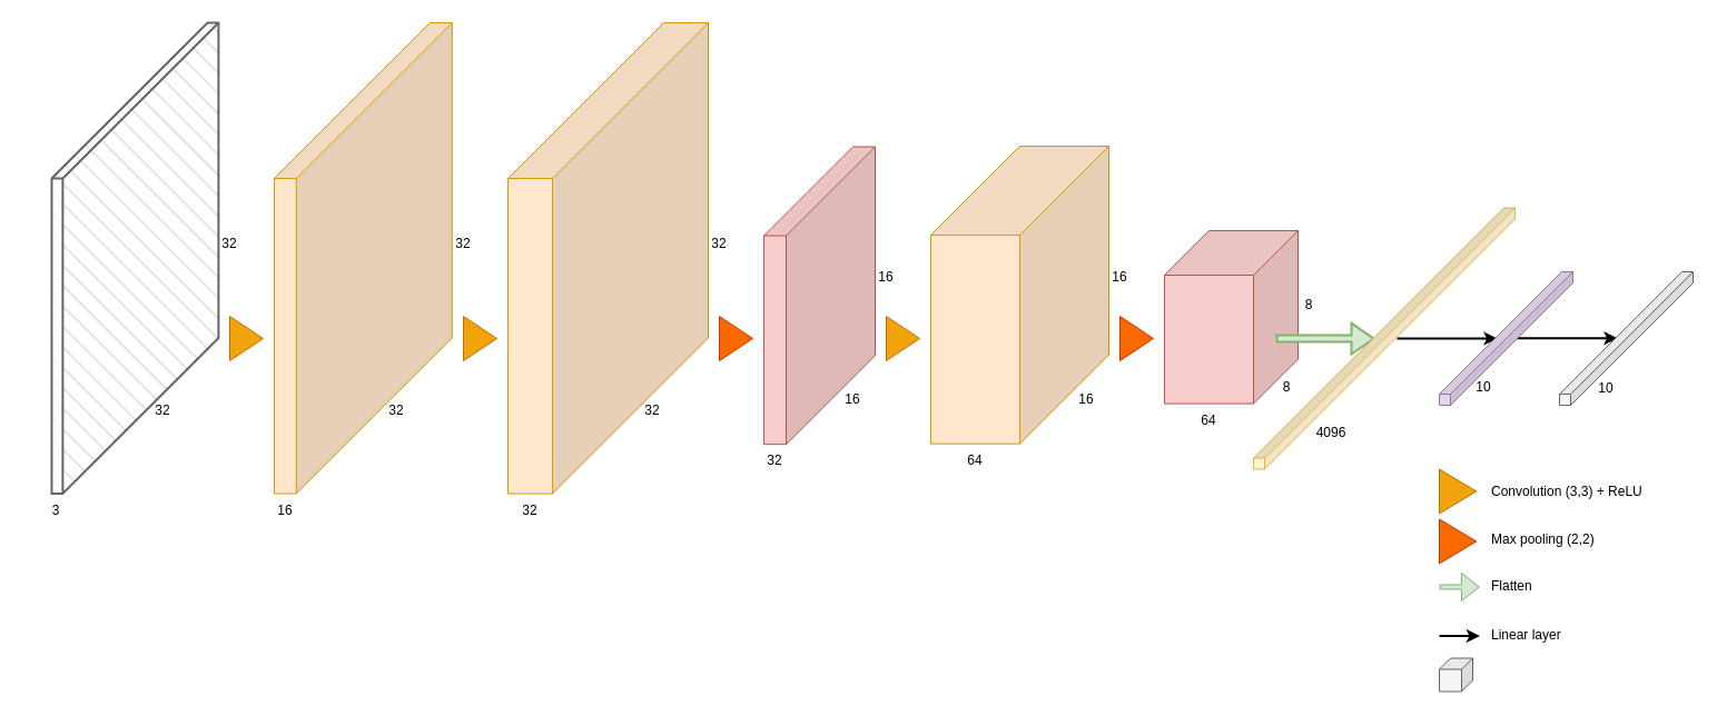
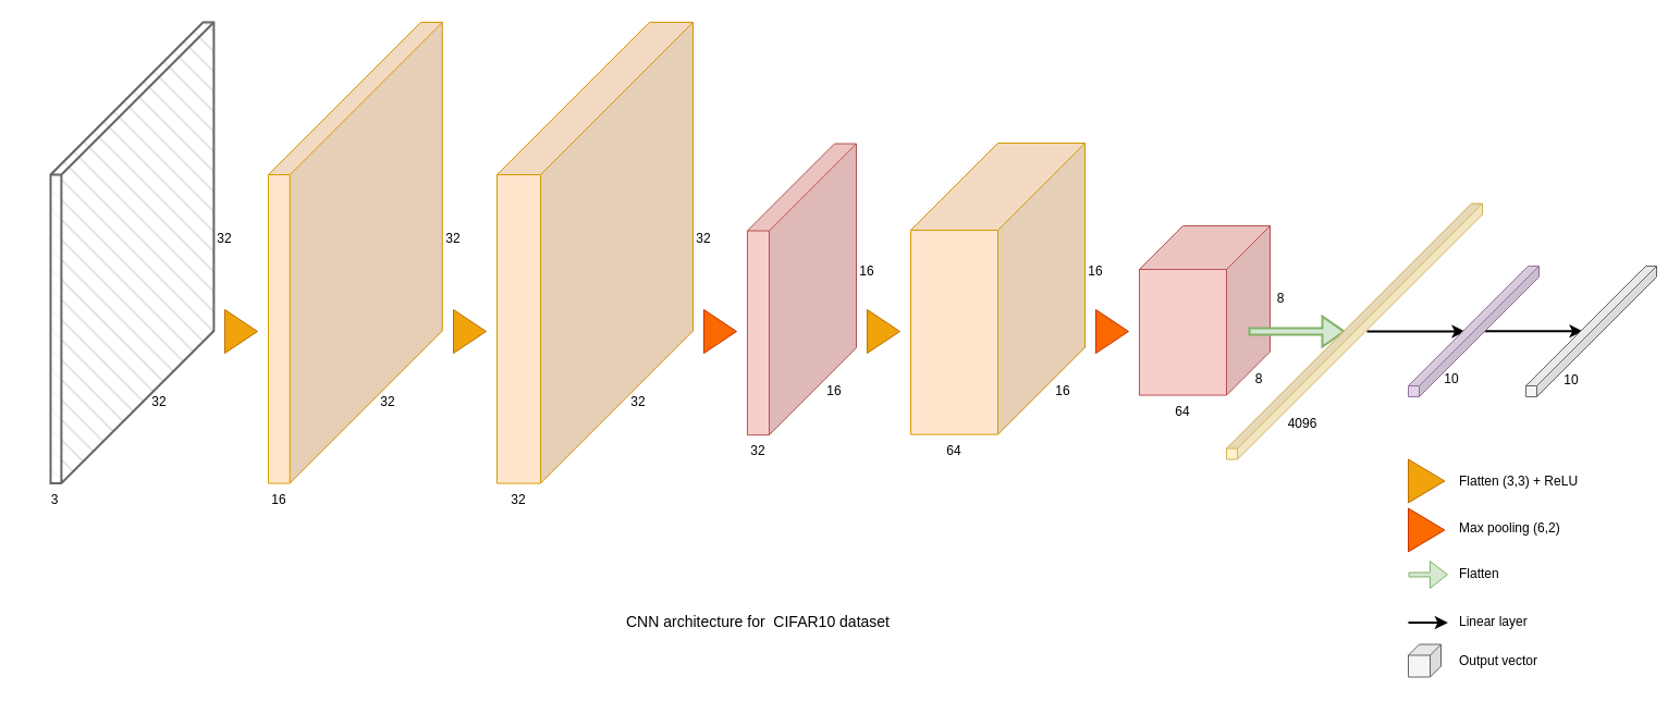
  <mxCell id="0" />
  <mxCell id="1" parent="0" />
  <mxCell id="2" value="" style="shape=cube;whiteSpace=wrap;html=1;boundedLbl=1;backgroundOutline=1;darkOpacity=0.05;darkOpacity2=0.1;flipH=1;flipV=0;size=40;fillColor=#f8cecc;strokeColor=#b85450;" vertex="1" parent="1"><mxGeometry x="1046" y="207" width="120" height="155.58" as="geometry" /></mxCell>
  <mxCell id="3" style="edgeStyle=orthogonalEdgeStyle;rounded=0;orthogonalLoop=1;jettySize=auto;html=1;strokeWidth=2;" edge="1" parent="1"><mxGeometry relative="1" as="geometry"><mxPoint x="1363" y="303.76" as="sourcePoint" /><mxPoint x="1453" y="303.76" as="targetPoint" /></mxGeometry></mxCell>
  <mxCell id="4" value="" style="shape=cube;whiteSpace=wrap;html=1;boundedLbl=1;backgroundOutline=1;darkOpacity=0.05;darkOpacity2=0.1;flipH=1;flipV=0;size=140;fillColor=#f5f5f5;strokeColor=#666666;fontColor=#333333;fillStyle=hatch;strokeWidth=2;" vertex="1" parent="1"><mxGeometry x="46" y="20.03" width="149.91" height="423.53" as="geometry" /></mxCell>
  <mxCell id="5" value="" style="shape=cube;whiteSpace=wrap;html=1;boundedLbl=1;backgroundOutline=1;darkOpacity=0.05;darkOpacity2=0.1;flipH=1;flipV=0;size=140;fillColor=#ffe6cc;strokeColor=#d79b00;" vertex="1" parent="1"><mxGeometry x="246" y="20.03" width="159.79" height="423.53" as="geometry" /></mxCell>
  <mxCell id="6" value="" style="shape=cube;whiteSpace=wrap;html=1;boundedLbl=1;backgroundOutline=1;darkOpacity=0.05;darkOpacity2=0.1;flipH=1;flipV=0;size=140;fillColor=#ffe6cc;strokeColor=#d79b00;" vertex="1" parent="1"><mxGeometry x="456" y="20.03" width="180" height="423.53" as="geometry" /></mxCell>
  <mxCell id="7" value="" style="shape=cube;whiteSpace=wrap;html=1;boundedLbl=1;backgroundOutline=1;darkOpacity=0.05;darkOpacity2=0.1;flipH=1;flipV=0;size=80;fillColor=#f8cecc;strokeColor=#b85450;" vertex="1" parent="1"><mxGeometry x="686" y="131.53" width="100" height="267.64" as="geometry" /></mxCell>
  <mxCell id="8" value="" style="shape=cube;whiteSpace=wrap;html=1;boundedLbl=1;backgroundOutline=1;darkOpacity=0.05;darkOpacity2=0.1;flipH=1;flipV=0;size=80;fillColor=#ffe6cc;strokeColor=#d79b00;" vertex="1" parent="1"><mxGeometry x="836" y="131" width="160" height="267.64" as="geometry" /></mxCell>
- <mxCell id="9" value="Convolution (3,3) + ReLU" style="text;html=1;strokeColor=none;fillColor=none;align=left;verticalAlign=middle;whiteSpace=wrap;rounded=0;" vertex="1" parent="1"><mxGeometry x="1338" y="426.5" width="150" height="30" as="geometry" /></mxCell>
- <mxCell id="10" value="Max pooling (2,2)" style="text;html=1;strokeColor=none;fillColor=none;align=left;verticalAlign=middle;whiteSpace=wrap;rounded=0;" vertex="1" parent="1"><mxGeometry x="1338" y="470.03" width="100" height="30" as="geometry" /></mxCell>
+ <mxCell id="9" value="Flatten (3,3) + ReLU" style="text;html=1;strokeColor=none;fillColor=none;align=left;verticalAlign=middle;whiteSpace=wrap;rounded=0;" vertex="1" parent="1"><mxGeometry x="1338" y="426.5" width="150" height="30" as="geometry" /></mxCell>
+ <mxCell id="10" value="Max pooling (6,2)" style="text;html=1;strokeColor=none;fillColor=none;align=left;verticalAlign=middle;whiteSpace=wrap;rounded=0;" vertex="1" parent="1"><mxGeometry x="1338" y="470.03" width="100" height="30" as="geometry" /></mxCell>
  <mxCell id="11" value="Flatten" style="text;html=1;strokeColor=none;fillColor=none;align=left;verticalAlign=middle;whiteSpace=wrap;rounded=0;" vertex="1" parent="1"><mxGeometry x="1338" y="512.08" width="80" height="30" as="geometry" /></mxCell>
  <mxCell id="12" value="Linear layer" style="text;html=1;strokeColor=none;fillColor=none;align=left;verticalAlign=middle;whiteSpace=wrap;rounded=0;" vertex="1" parent="1"><mxGeometry x="1338" y="555.5" width="80" height="30" as="geometry" /></mxCell>
+ <mxCell id="13" value="Output vector" style="text;html=1;strokeColor=none;fillColor=none;align=left;verticalAlign=middle;whiteSpace=wrap;rounded=0;" vertex="1" parent="1"><mxGeometry x="1338" y="591.5" width="80" height="30" as="geometry" /></mxCell>
  <mxCell id="14" value="" style="shape=cube;whiteSpace=wrap;html=1;boundedLbl=1;backgroundOutline=1;darkOpacity=0.05;darkOpacity2=0.1;flipH=1;size=10;fillColor=#f5f5f5;strokeColor=#666666;fontColor=#333333;" vertex="1" parent="1"><mxGeometry x="1293" y="591.5" width="30" height="30" as="geometry" /></mxCell>
  <mxCell id="15" value="" style="triangle;whiteSpace=wrap;html=1;fillColor=#f0a30a;fontColor=#000000;strokeColor=#BD7000;" vertex="1" parent="1"><mxGeometry x="206" y="284" width="30" height="40" as="geometry" /></mxCell>
  <mxCell id="16" value="" style="triangle;whiteSpace=wrap;html=1;fillColor=#f0a30a;fontColor=#000000;strokeColor=#BD7000;" vertex="1" parent="1"><mxGeometry x="416" y="284" width="30" height="40" as="geometry" /></mxCell>
  <mxCell id="17" value="" style="triangle;whiteSpace=wrap;html=1;fillColor=#fa6800;strokeColor=#C73500;fontColor=#000000;" vertex="1" parent="1"><mxGeometry x="646" y="284" width="30" height="40" as="geometry" /></mxCell>
  <mxCell id="18" value="" style="triangle;whiteSpace=wrap;html=1;fillColor=#f0a30a;fontColor=#000000;strokeColor=#BD7000;" vertex="1" parent="1"><mxGeometry x="796" y="284" width="30" height="40" as="geometry" /></mxCell>
  <mxCell id="19" value="" style="triangle;whiteSpace=wrap;html=1;fillColor=#fa6800;fontColor=#000000;strokeColor=#C73500;" vertex="1" parent="1"><mxGeometry x="1006" y="284" width="30" height="40" as="geometry" /></mxCell>
  <mxCell id="20" style="edgeStyle=orthogonalEdgeStyle;rounded=0;orthogonalLoop=1;jettySize=auto;html=1;strokeWidth=2;" edge="1" parent="1"><mxGeometry relative="1" as="geometry"><mxPoint x="1255" y="304" as="sourcePoint" /><mxPoint x="1345" y="304" as="targetPoint" /></mxGeometry></mxCell>
  <mxCell id="21" value="" style="shape=cube;whiteSpace=wrap;html=1;boundedLbl=1;backgroundOutline=1;darkOpacity=0.05;darkOpacity2=0.1;flipH=1;flipV=0;size=110;fillColor=#f5f5f5;strokeColor=#666666;fontColor=#333333;" vertex="1" parent="1"><mxGeometry x="1401" y="244" width="120" height="120" as="geometry" /></mxCell>
  <mxCell id="22" value="" style="shape=cube;whiteSpace=wrap;html=1;boundedLbl=1;backgroundOutline=1;darkOpacity=0.05;darkOpacity2=0.1;flipH=1;flipV=0;size=110;fillColor=#e1d5e7;strokeColor=#9673a6;" vertex="1" parent="1"><mxGeometry x="1293" y="244" width="120" height="120" as="geometry" /></mxCell>
  <mxCell id="23" value="16" style="text;html=1;strokeColor=none;fillColor=none;align=center;verticalAlign=middle;whiteSpace=wrap;rounded=0;" vertex="1" parent="1"><mxGeometry x="226" y="443.56" width="60" height="30" as="geometry" /></mxCell>
  <mxCell id="24" value="32" style="text;html=1;strokeColor=none;fillColor=none;align=center;verticalAlign=middle;whiteSpace=wrap;rounded=0;" vertex="1" parent="1"><mxGeometry x="446" y="443.56" width="60" height="30" as="geometry" /></mxCell>
  <mxCell id="25" value="32" style="text;html=1;strokeColor=none;fillColor=none;align=center;verticalAlign=middle;whiteSpace=wrap;rounded=0;" vertex="1" parent="1"><mxGeometry x="666" y="399.17" width="60" height="30" as="geometry" /></mxCell>
  <mxCell id="26" value="64" style="text;html=1;strokeColor=none;fillColor=none;align=center;verticalAlign=middle;whiteSpace=wrap;rounded=0;" vertex="1" parent="1"><mxGeometry x="846" y="399.17" width="60" height="30" as="geometry" /></mxCell>
  <mxCell id="27" value="64" style="text;html=1;strokeColor=none;fillColor=none;align=center;verticalAlign=middle;whiteSpace=wrap;rounded=0;" vertex="1" parent="1"><mxGeometry x="1056" y="362.58" width="60" height="30" as="geometry" /></mxCell>
  <mxCell id="28" value="32" style="text;html=1;strokeColor=none;fillColor=none;align=center;verticalAlign=middle;whiteSpace=wrap;rounded=0;" vertex="1" parent="1"><mxGeometry x="176" y="204" width="60" height="30" as="geometry" /></mxCell>
  <mxCell id="29" value="32" style="text;html=1;strokeColor=none;fillColor=none;align=center;verticalAlign=middle;whiteSpace=wrap;rounded=0;" vertex="1" parent="1"><mxGeometry x="386" y="204" width="60" height="30" as="geometry" /></mxCell>
  <mxCell id="30" value="32" style="text;html=1;strokeColor=none;fillColor=none;align=center;verticalAlign=middle;whiteSpace=wrap;rounded=0;" vertex="1" parent="1"><mxGeometry x="616" y="204" width="60" height="30" as="geometry" /></mxCell>
  <mxCell id="31" value="16" style="text;html=1;strokeColor=none;fillColor=none;align=center;verticalAlign=middle;whiteSpace=wrap;rounded=0;" vertex="1" parent="1"><mxGeometry x="766" y="234" width="60" height="30" as="geometry" /></mxCell>
  <mxCell id="32" value="16" style="text;html=1;strokeColor=none;fillColor=none;align=center;verticalAlign=middle;whiteSpace=wrap;rounded=0;" vertex="1" parent="1"><mxGeometry x="976" y="234" width="60" height="30" as="geometry" /></mxCell>
  <mxCell id="33" value="8" style="text;html=1;strokeColor=none;fillColor=none;align=center;verticalAlign=middle;whiteSpace=wrap;rounded=0;" vertex="1" parent="1"><mxGeometry x="1146" y="259" width="60" height="30" as="geometry" /></mxCell>
  <mxCell id="34" value="32" style="text;html=1;strokeColor=none;fillColor=none;align=center;verticalAlign=middle;whiteSpace=wrap;rounded=0;" vertex="1" parent="1"><mxGeometry x="116" y="354" width="60" height="30" as="geometry" /></mxCell>
  <mxCell id="35" value="32" style="text;html=1;strokeColor=none;fillColor=none;align=center;verticalAlign=middle;whiteSpace=wrap;rounded=0;" vertex="1" parent="1"><mxGeometry x="326" y="354" width="60" height="30" as="geometry" /></mxCell>
  <mxCell id="36" value="32" style="text;html=1;strokeColor=none;fillColor=none;align=center;verticalAlign=middle;whiteSpace=wrap;rounded=0;" vertex="1" parent="1"><mxGeometry x="556" y="354" width="60" height="30" as="geometry" /></mxCell>
  <mxCell id="37" value="16" style="text;html=1;strokeColor=none;fillColor=none;align=center;verticalAlign=middle;whiteSpace=wrap;rounded=0;" vertex="1" parent="1"><mxGeometry x="736" y="344" width="60" height="30" as="geometry" /></mxCell>
  <mxCell id="38" value="16" style="text;html=1;strokeColor=none;fillColor=none;align=center;verticalAlign=middle;whiteSpace=wrap;rounded=0;" vertex="1" parent="1"><mxGeometry x="946" y="344" width="60" height="30" as="geometry" /></mxCell>
  <mxCell id="39" value="8" style="text;html=1;strokeColor=none;fillColor=none;align=center;verticalAlign=middle;whiteSpace=wrap;rounded=0;" vertex="1" parent="1"><mxGeometry x="1126" y="332.58" width="60" height="30" as="geometry" /></mxCell>
  <mxCell id="40" value="3" style="text;html=1;strokeColor=none;fillColor=none;align=center;verticalAlign=middle;whiteSpace=wrap;rounded=0;" vertex="1" parent="1"><mxGeometry x="20" y="443.56" width="60" height="30" as="geometry" /></mxCell>
  <mxCell id="41" value="10" style="text;html=1;strokeColor=none;fillColor=none;align=center;verticalAlign=middle;whiteSpace=wrap;rounded=0;" vertex="1" parent="1"><mxGeometry x="1413" y="334" width="60" height="30" as="geometry" /></mxCell>
  <mxCell id="42" value="10" style="text;html=1;strokeColor=none;fillColor=none;align=center;verticalAlign=middle;whiteSpace=wrap;rounded=0;" vertex="1" parent="1"><mxGeometry x="1303" y="332.58" width="60" height="30" as="geometry" /></mxCell>
  <mxCell id="43" value="4096" style="text;html=1;strokeColor=none;fillColor=none;align=center;verticalAlign=middle;whiteSpace=wrap;rounded=0;" vertex="1" parent="1"><mxGeometry x="1166" y="374" width="60" height="30" as="geometry" /></mxCell>
  <mxCell id="44" value="" style="triangle;whiteSpace=wrap;html=1;fillColor=#f0a30a;fontColor=#000000;strokeColor=#BD7000;" vertex="1" parent="1"><mxGeometry x="1292.998" y="421.5" width="33.358" height="39.879" as="geometry" /></mxCell>
  <mxCell id="45" value="" style="triangle;whiteSpace=wrap;html=1;fillColor=#fa6800;fontColor=#000000;strokeColor=#C73500;" vertex="1" parent="1"><mxGeometry x="1292.998" y="466.5" width="33.358" height="39.879" as="geometry" /></mxCell>
  <mxCell id="46" value="" style="html=1;labelBackgroundColor=#ffffff;endArrow=classic;endFill=1;jettySize=auto;orthogonalLoop=1;strokeWidth=2;fontSize=14;rounded=0;exitX=0.502;exitY=0.47;exitDx=0;exitDy=0;exitPerimeter=0;shape=flexArrow;fillColor=#d5e8d4;strokeColor=#82b366;width=5;" edge="1" parent="1"><mxGeometry width="60" height="60" relative="1" as="geometry"><mxPoint x="1146" y="304" as="sourcePoint" /><mxPoint x="1235" y="304.12" as="targetPoint" /></mxGeometry></mxCell>
  <mxCell id="47" value="" style="shape=cube;whiteSpace=wrap;html=1;boundedLbl=1;backgroundOutline=1;darkOpacity=0.05;darkOpacity2=0.1;flipH=0;flipV=0;size=225;fillColor=#fff2cc;strokeColor=#d6b656;direction=south;" vertex="1" parent="1"><mxGeometry x="1126" y="186.5" width="235" height="235" as="geometry" /></mxCell>
  <mxCell id="48" value="" style="html=1;labelBackgroundColor=#ffffff;endArrow=classic;endFill=1;jettySize=auto;orthogonalLoop=1;strokeWidth=1;fontSize=14;rounded=0;shape=flexArrow;fillColor=#d5e8d4;strokeColor=#82b366;width=4;endSize=5;" edge="1" parent="1"><mxGeometry width="60" height="60" relative="1" as="geometry"><mxPoint x="1293" y="527.5" as="sourcePoint" /><mxPoint x="1329.43" y="527.43" as="targetPoint" /></mxGeometry></mxCell>
  <mxCell id="49" style="edgeStyle=orthogonalEdgeStyle;rounded=0;orthogonalLoop=1;jettySize=auto;html=1;strokeWidth=2;" edge="1" parent="1"><mxGeometry relative="1" as="geometry"><mxPoint x="1293" y="571.5" as="sourcePoint" /><mxPoint x="1329.36" y="571.5" as="targetPoint" /></mxGeometry></mxCell>
+ <mxCell id="50" value="CNN architecture for&amp;nbsp; CIFAR10 dataset" style="text;html=1;strokeColor=none;fillColor=none;align=center;verticalAlign=middle;whiteSpace=wrap;rounded=0;fontSize=14;" vertex="1" parent="1"><mxGeometry x="541" y="545.5" width="310" height="50" as="geometry" /></mxCell>
